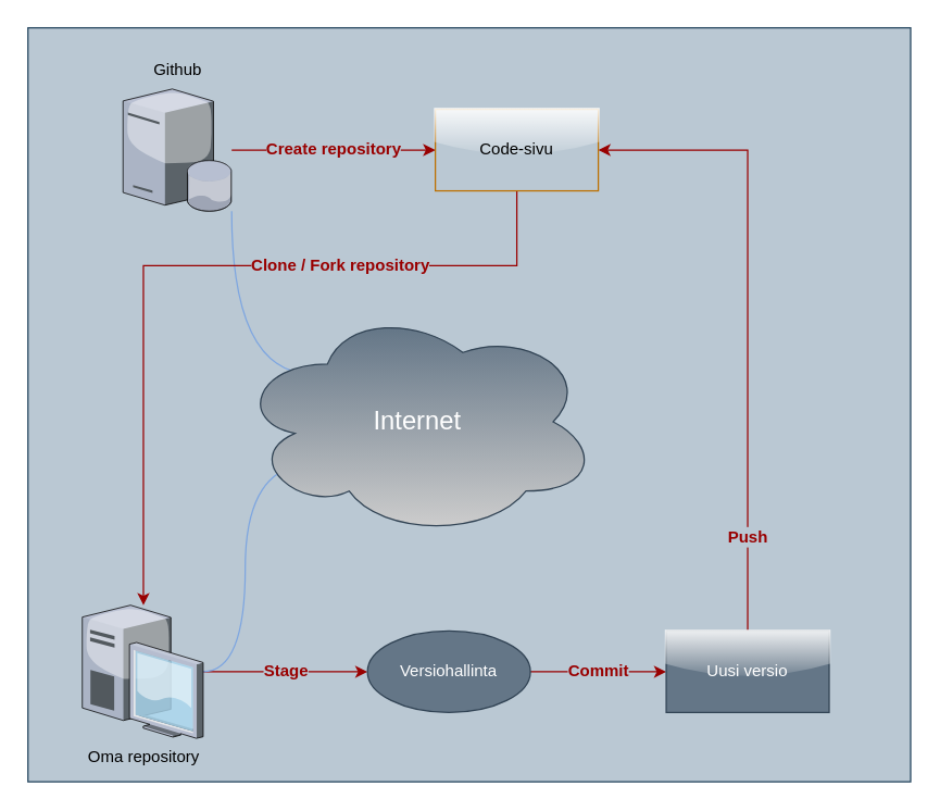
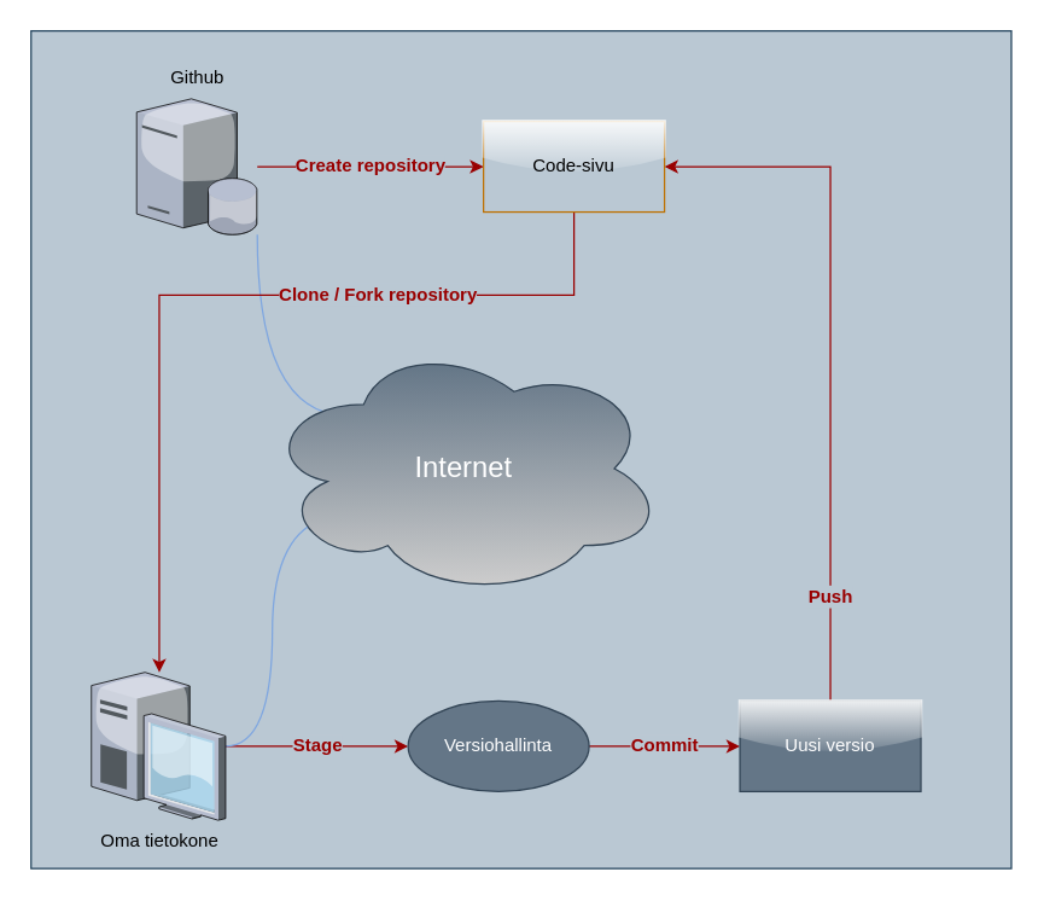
  <mxCell id="0" />
  <mxCell id="1" parent="0" />
  <mxCell id="2" value="" style="rounded=0;whiteSpace=wrap;html=1;glass=0;fontSize=19;fillColor=#bac8d3;strokeColor=#23445d;" vertex="1" parent="1"><mxGeometry x="20" y="20" width="650" height="555" as="geometry" /></mxCell>
  <mxCell id="3" value="Create repository" style="edgeStyle=orthogonalEdgeStyle;rounded=0;orthogonalLoop=1;jettySize=auto;html=1;fontSize=12;strokeColor=#990000;fontColor=#990000;labelBorderColor=none;labelBackgroundColor=#bac8d3;fontStyle=1" edge="1" parent="1" source="5" target="14"><mxGeometry relative="1" as="geometry" /></mxCell>
  <mxCell id="4" style="edgeStyle=orthogonalEdgeStyle;orthogonalLoop=1;jettySize=auto;html=1;entryX=0.157;entryY=0.24;entryDx=0;entryDy=0;entryPerimeter=0;strokeColor=#7EA6E0;fontSize=12;curved=1;endArrow=none;endFill=0;" edge="1" parent="1" source="5"><mxGeometry relative="1" as="geometry"><mxPoint x="230.035" y="274.941" as="targetPoint" /><Array as="points"><mxPoint x="170" y="275" /></Array></mxGeometry></mxCell>
  <mxCell id="5" value="&lt;font style=&quot;font-size: 12px;&quot;&gt;Github&lt;/font&gt;" style="verticalLabelPosition=top;sketch=0;aspect=fixed;html=1;verticalAlign=bottom;strokeColor=none;align=center;outlineConnect=0;shape=mxgraph.citrix.database_server;fontSize=32;labelPosition=center;" vertex="1" parent="1"><mxGeometry x="90" y="65" width="80" height="90" as="geometry" /></mxCell>
  <mxCell id="6" value="Stage" style="edgeStyle=orthogonalEdgeStyle;rounded=0;orthogonalLoop=1;jettySize=auto;html=1;entryX=0;entryY=0.5;entryDx=0;entryDy=0;fontSize=12;strokeColor=#990000;labelBackgroundColor=#bac8d3;fontColor=#990000;fontStyle=1" edge="1" parent="1" source="8" target="10"><mxGeometry relative="1" as="geometry" /></mxCell>
  <mxCell id="7" style="edgeStyle=orthogonalEdgeStyle;curved=1;orthogonalLoop=1;jettySize=auto;html=1;entryX=0.157;entryY=0.637;entryDx=0;entryDy=0;entryPerimeter=0;strokeColor=#7EA6E0;fontSize=12;endArrow=none;endFill=0;" edge="1" parent="1" source="8"><mxGeometry relative="1" as="geometry"><mxPoint x="230.035" y="341.01" as="targetPoint" /><Array as="points"><mxPoint x="180" y="494" /><mxPoint x="180" y="341" /></Array></mxGeometry></mxCell>
- <mxCell id="8" value="Oma repository" style="verticalLabelPosition=bottom;sketch=0;aspect=fixed;html=1;verticalAlign=top;strokeColor=none;align=center;outlineConnect=0;shape=mxgraph.citrix.desktop;fontSize=12;" vertex="1" parent="1"><mxGeometry x="60" y="445" width="89" height="98" as="geometry" /></mxCell>
+ <mxCell id="8" value="Oma tietokone" style="verticalLabelPosition=bottom;sketch=0;aspect=fixed;html=1;verticalAlign=top;strokeColor=none;align=center;outlineConnect=0;shape=mxgraph.citrix.desktop;fontSize=12;" vertex="1" parent="1"><mxGeometry x="60" y="445" width="89" height="98" as="geometry" /></mxCell>
  <mxCell id="9" value="Commit" style="edgeStyle=orthogonalEdgeStyle;rounded=0;orthogonalLoop=1;jettySize=auto;html=1;entryX=0;entryY=0.5;entryDx=0;entryDy=0;fontSize=12;strokeColor=#990000;labelBackgroundColor=#bac8d3;fontColor=#990000;fontStyle=1" edge="1" parent="1" source="10" target="12"><mxGeometry relative="1" as="geometry" /></mxCell>
  <mxCell id="10" value="Versiohallinta" style="ellipse;whiteSpace=wrap;html=1;fontSize=12;fillColor=#647687;fontColor=#ffffff;strokeColor=#314354;glass=1;" vertex="1" parent="1"><mxGeometry x="270" y="464" width="120" height="60" as="geometry" /></mxCell>
  <mxCell id="11" value="Push" style="edgeStyle=orthogonalEdgeStyle;rounded=0;orthogonalLoop=1;jettySize=auto;html=1;entryX=1;entryY=0.5;entryDx=0;entryDy=0;fontSize=12;strokeColor=#990000;labelBackgroundColor=#bac8d3;fontColor=#990000;fontStyle=1" edge="1" parent="1" source="12" target="14"><mxGeometry x="-0.703" relative="1" as="geometry"><Array as="points"><mxPoint x="550" y="110" /></Array><mxPoint as="offset" /></mxGeometry></mxCell>
  <mxCell id="12" value="Uusi versio" style="rounded=0;whiteSpace=wrap;html=1;fontSize=12;fillColor=#647687;fontColor=#ffffff;strokeColor=#314354;glass=1;" vertex="1" parent="1"><mxGeometry x="490" y="464" width="120" height="60" as="geometry" /></mxCell>
  <mxCell id="13" value="Clone / Fork repository" style="edgeStyle=orthogonalEdgeStyle;rounded=0;orthogonalLoop=1;jettySize=auto;html=1;fontSize=12;strokeColor=#990000;labelBackgroundColor=#bac8d3;fontColor=#990000;fontStyle=1" edge="1" parent="1" source="14" target="8"><mxGeometry x="-0.362" relative="1" as="geometry"><Array as="points"><mxPoint x="380" y="195" /><mxPoint x="105" y="195" /></Array><mxPoint as="offset" /></mxGeometry></mxCell>
  <mxCell id="14" value="Code-sivu" style="rounded=0;whiteSpace=wrap;html=1;fontSize=12;fillColor=#bac8d3;fontColor=#000000;strokeColor=#BD7000;glass=1;" vertex="1" parent="1"><mxGeometry x="320" y="80" width="120" height="60" as="geometry" /></mxCell>
  <mxCell id="15" value="&lt;font style=&quot;font-size: 19px;&quot;&gt;Internet&lt;/font&gt;" style="ellipse;shape=cloud;whiteSpace=wrap;html=1;glass=1;fontSize=12;fillColor=#647687;fontColor=#ffffff;strokeColor=#314354;gradientColor=#CCCCCC;" vertex="1" parent="1"><mxGeometry x="174" y="225" width="266" height="170" as="geometry" /></mxCell>
